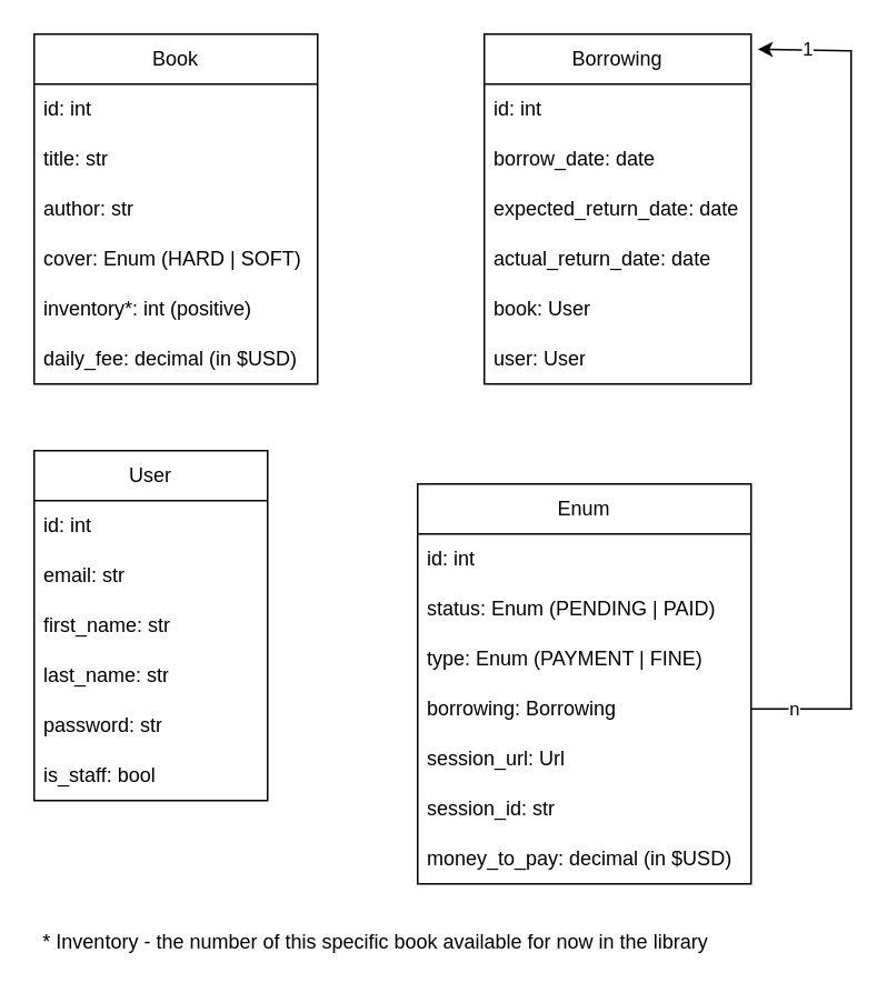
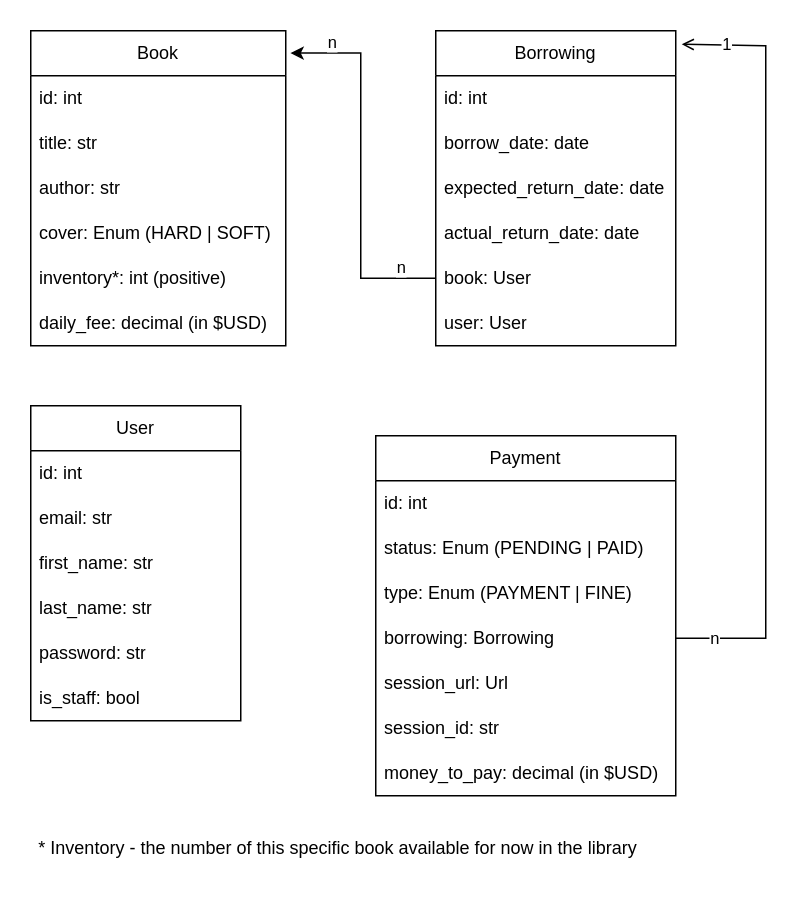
  <mxCell id="0" />
  <mxCell id="1" parent="0" />
  <mxCell id="2" value="Book" style="swimlane;fontStyle=0;childLayout=stackLayout;horizontal=1;startSize=30;horizontalStack=0;resizeParent=1;resizeParentMax=0;resizeLast=0;collapsible=1;marginBottom=0;whiteSpace=wrap;html=1;" parent="1" vertex="1"><mxGeometry x="20" y="20" width="170" height="210" as="geometry" /></mxCell>
  <mxCell id="3" value="id: int" style="text;strokeColor=none;fillColor=none;align=left;verticalAlign=middle;spacingLeft=4;spacingRight=4;overflow=hidden;points=[[0,0.5],[1,0.5]];portConstraint=eastwest;rotatable=0;whiteSpace=wrap;html=1;" parent="2" vertex="1"><mxGeometry y="30" width="170" height="30" as="geometry" /></mxCell>
  <mxCell id="4" value="title: str" style="text;strokeColor=none;fillColor=none;align=left;verticalAlign=middle;spacingLeft=4;spacingRight=4;overflow=hidden;points=[[0,0.5],[1,0.5]];portConstraint=eastwest;rotatable=0;whiteSpace=wrap;html=1;" parent="2" vertex="1"><mxGeometry y="60" width="170" height="30" as="geometry" /></mxCell>
  <mxCell id="5" value="author: str" style="text;strokeColor=none;fillColor=none;align=left;verticalAlign=middle;spacingLeft=4;spacingRight=4;overflow=hidden;points=[[0,0.5],[1,0.5]];portConstraint=eastwest;rotatable=0;whiteSpace=wrap;html=1;" parent="2" vertex="1"><mxGeometry y="90" width="170" height="30" as="geometry" /></mxCell>
  <mxCell id="6" value="cover: Enum (HARD | SOFT)" style="text;strokeColor=none;fillColor=none;align=left;verticalAlign=middle;spacingLeft=4;spacingRight=4;overflow=hidden;points=[[0,0.5],[1,0.5]];portConstraint=eastwest;rotatable=0;whiteSpace=wrap;html=1;" parent="2" vertex="1"><mxGeometry y="120" width="170" height="30" as="geometry" /></mxCell>
  <mxCell id="7" value="inventory*: int (positive)" style="text;strokeColor=none;fillColor=none;align=left;verticalAlign=middle;spacingLeft=4;spacingRight=4;overflow=hidden;points=[[0,0.5],[1,0.5]];portConstraint=eastwest;rotatable=0;whiteSpace=wrap;html=1;" parent="2" vertex="1"><mxGeometry y="150" width="170" height="30" as="geometry" /></mxCell>
  <mxCell id="8" value="daily_fee: decimal (in $USD)" style="text;strokeColor=none;fillColor=none;align=left;verticalAlign=middle;spacingLeft=4;spacingRight=4;overflow=hidden;points=[[0,0.5],[1,0.5]];portConstraint=eastwest;rotatable=0;whiteSpace=wrap;html=1;" parent="2" vertex="1"><mxGeometry y="180" width="170" height="30" as="geometry" /></mxCell>
  <mxCell id="9" value="&lt;div style=&quot;text-align: justify;&quot;&gt;&lt;span style=&quot;background-color: transparent; font-family: Arial, sans-serif; white-space-collapse: preserve;&quot;&gt;* Inventory - the number of this specific book available for now in the library&lt;/span&gt;&lt;/div&gt;" style="text;html=1;align=center;verticalAlign=middle;whiteSpace=wrap;rounded=0;" parent="1" vertex="1"><mxGeometry x="20" y="550" width="410" height="30" as="geometry" /></mxCell>
  <mxCell id="10" value="User" style="swimlane;fontStyle=0;childLayout=stackLayout;horizontal=1;startSize=30;horizontalStack=0;resizeParent=1;resizeParentMax=0;resizeLast=0;collapsible=1;marginBottom=0;whiteSpace=wrap;html=1;" parent="1" vertex="1"><mxGeometry x="20" y="270" width="140" height="210" as="geometry" /></mxCell>
  <mxCell id="11" value="id: int" style="text;strokeColor=none;fillColor=none;align=left;verticalAlign=middle;spacingLeft=4;spacingRight=4;overflow=hidden;points=[[0,0.5],[1,0.5]];portConstraint=eastwest;rotatable=0;whiteSpace=wrap;html=1;" parent="10" vertex="1"><mxGeometry y="30" width="140" height="30" as="geometry" /></mxCell>
  <mxCell id="12" value="email: str" style="text;strokeColor=none;fillColor=none;align=left;verticalAlign=middle;spacingLeft=4;spacingRight=4;overflow=hidden;points=[[0,0.5],[1,0.5]];portConstraint=eastwest;rotatable=0;whiteSpace=wrap;html=1;" parent="10" vertex="1"><mxGeometry y="60" width="140" height="30" as="geometry" /></mxCell>
  <mxCell id="13" value="first_name: str" style="text;strokeColor=none;fillColor=none;align=left;verticalAlign=middle;spacingLeft=4;spacingRight=4;overflow=hidden;points=[[0,0.5],[1,0.5]];portConstraint=eastwest;rotatable=0;whiteSpace=wrap;html=1;" parent="10" vertex="1"><mxGeometry y="90" width="140" height="30" as="geometry" /></mxCell>
  <mxCell id="14" value="last_name: str" style="text;strokeColor=none;fillColor=none;align=left;verticalAlign=middle;spacingLeft=4;spacingRight=4;overflow=hidden;points=[[0,0.5],[1,0.5]];portConstraint=eastwest;rotatable=0;whiteSpace=wrap;html=1;" parent="10" vertex="1"><mxGeometry y="120" width="140" height="30" as="geometry" /></mxCell>
  <mxCell id="15" value="password: str" style="text;strokeColor=none;fillColor=none;align=left;verticalAlign=middle;spacingLeft=4;spacingRight=4;overflow=hidden;points=[[0,0.5],[1,0.5]];portConstraint=eastwest;rotatable=0;whiteSpace=wrap;html=1;" parent="10" vertex="1"><mxGeometry y="150" width="140" height="30" as="geometry" /></mxCell>
  <mxCell id="16" value="is_staff: bool" style="text;strokeColor=none;fillColor=none;align=left;verticalAlign=middle;spacingLeft=4;spacingRight=4;overflow=hidden;points=[[0,0.5],[1,0.5]];portConstraint=eastwest;rotatable=0;whiteSpace=wrap;html=1;" parent="10" vertex="1"><mxGeometry y="180" width="140" height="30" as="geometry" /></mxCell>
  <mxCell id="17" value="Borrowing" style="swimlane;fontStyle=0;childLayout=stackLayout;horizontal=1;startSize=30;horizontalStack=0;resizeParent=1;resizeParentMax=0;resizeLast=0;collapsible=1;marginBottom=0;whiteSpace=wrap;html=1;" parent="1" vertex="1"><mxGeometry x="290" y="20" width="160" height="210" as="geometry" /></mxCell>
  <mxCell id="18" value="id: int" style="text;strokeColor=none;fillColor=none;align=left;verticalAlign=middle;spacingLeft=4;spacingRight=4;overflow=hidden;points=[[0,0.5],[1,0.5]];portConstraint=eastwest;rotatable=0;whiteSpace=wrap;html=1;" parent="17" vertex="1"><mxGeometry y="30" width="160" height="30" as="geometry" /></mxCell>
  <mxCell id="19" value="borrow_date: date" style="text;strokeColor=none;fillColor=none;align=left;verticalAlign=middle;spacingLeft=4;spacingRight=4;overflow=hidden;points=[[0,0.5],[1,0.5]];portConstraint=eastwest;rotatable=0;whiteSpace=wrap;html=1;" parent="17" vertex="1"><mxGeometry y="60" width="160" height="30" as="geometry" /></mxCell>
  <mxCell id="20" value="expected_return_date: date" style="text;strokeColor=none;fillColor=none;align=left;verticalAlign=middle;spacingLeft=4;spacingRight=4;overflow=hidden;points=[[0,0.5],[1,0.5]];portConstraint=eastwest;rotatable=0;whiteSpace=wrap;html=1;" parent="17" vertex="1"><mxGeometry y="90" width="160" height="30" as="geometry" /></mxCell>
  <mxCell id="21" value="actual_return_date: date" style="text;strokeColor=none;fillColor=none;align=left;verticalAlign=middle;spacingLeft=4;spacingRight=4;overflow=hidden;points=[[0,0.5],[1,0.5]];portConstraint=eastwest;rotatable=0;whiteSpace=wrap;html=1;" parent="17" vertex="1"><mxGeometry y="120" width="160" height="30" as="geometry" /></mxCell>
  <mxCell id="22" value="book: User" style="text;strokeColor=none;fillColor=none;align=left;verticalAlign=middle;spacingLeft=4;spacingRight=4;overflow=hidden;points=[[0,0.5],[1,0.5]];portConstraint=eastwest;rotatable=0;whiteSpace=wrap;html=1;" parent="17" vertex="1"><mxGeometry y="150" width="160" height="30" as="geometry" /></mxCell>
  <mxCell id="23" value="user: User" style="text;strokeColor=none;fillColor=none;align=left;verticalAlign=middle;spacingLeft=4;spacingRight=4;overflow=hidden;points=[[0,0.5],[1,0.5]];portConstraint=eastwest;rotatable=0;whiteSpace=wrap;html=1;" parent="17" vertex="1"><mxGeometry y="180" width="160" height="30" as="geometry" /></mxCell>
- <mxCell id="27" value="Enum" style="swimlane;fontStyle=0;childLayout=stackLayout;horizontal=1;startSize=30;horizontalStack=0;resizeParent=1;resizeParentMax=0;resizeLast=0;collapsible=1;marginBottom=0;whiteSpace=wrap;html=1;" parent="1" vertex="1"><mxGeometry x="250" y="290" width="200" height="240" as="geometry" /></mxCell>
+ <mxCell id="24" style="edgeStyle=orthogonalEdgeStyle;rounded=0;orthogonalLoop=1;jettySize=auto;html=1;exitX=0;exitY=0.5;exitDx=0;exitDy=0;entryX=1.018;entryY=0.071;entryDx=0;entryDy=0;entryPerimeter=0;" parent="1" source="22" target="2" edge="1"><mxGeometry relative="1" as="geometry" /></mxCell>
+ <mxCell id="25" value="n" style="edgeLabel;html=1;align=center;verticalAlign=middle;resizable=0;points=[];" parent="24" vertex="1" connectable="0"><mxGeometry x="0.782" relative="1" as="geometry"><mxPoint y="-7" as="offset" /></mxGeometry></mxCell>
+ <mxCell id="26" value="n" style="edgeLabel;html=1;align=center;verticalAlign=middle;resizable=0;points=[];" parent="24" vertex="1" connectable="0"><mxGeometry x="-0.806" y="2" relative="1" as="geometry"><mxPoint y="-10" as="offset" /></mxGeometry></mxCell>
+ <mxCell id="27" value="Payment" style="swimlane;fontStyle=0;childLayout=stackLayout;horizontal=1;startSize=30;horizontalStack=0;resizeParent=1;resizeParentMax=0;resizeLast=0;collapsible=1;marginBottom=0;whiteSpace=wrap;html=1;" parent="1" vertex="1"><mxGeometry x="250" y="290" width="200" height="240" as="geometry" /></mxCell>
  <mxCell id="28" value="id: int" style="text;strokeColor=none;fillColor=none;align=left;verticalAlign=middle;spacingLeft=4;spacingRight=4;overflow=hidden;points=[[0,0.5],[1,0.5]];portConstraint=eastwest;rotatable=0;whiteSpace=wrap;html=1;" parent="27" vertex="1"><mxGeometry y="30" width="200" height="30" as="geometry" /></mxCell>
  <mxCell id="29" value="status: Enum (PENDING | PAID)" style="text;strokeColor=none;fillColor=none;align=left;verticalAlign=middle;spacingLeft=4;spacingRight=4;overflow=hidden;points=[[0,0.5],[1,0.5]];portConstraint=eastwest;rotatable=0;whiteSpace=wrap;html=1;" parent="27" vertex="1"><mxGeometry y="60" width="200" height="30" as="geometry" /></mxCell>
  <mxCell id="30" value="type: Enum (PAYMENT | FINE)" style="text;strokeColor=none;fillColor=none;align=left;verticalAlign=middle;spacingLeft=4;spacingRight=4;overflow=hidden;points=[[0,0.5],[1,0.5]];portConstraint=eastwest;rotatable=0;whiteSpace=wrap;html=1;" parent="27" vertex="1"><mxGeometry y="90" width="200" height="30" as="geometry" /></mxCell>
  <mxCell id="31" value="borrowing: Borrowing" style="text;strokeColor=none;fillColor=none;align=left;verticalAlign=middle;spacingLeft=4;spacingRight=4;overflow=hidden;points=[[0,0.5],[1,0.5]];portConstraint=eastwest;rotatable=0;whiteSpace=wrap;html=1;" parent="27" vertex="1"><mxGeometry y="120" width="200" height="30" as="geometry" /></mxCell>
  <mxCell id="32" value="session_url: Url" style="text;strokeColor=none;fillColor=none;align=left;verticalAlign=middle;spacingLeft=4;spacingRight=4;overflow=hidden;points=[[0,0.5],[1,0.5]];portConstraint=eastwest;rotatable=0;whiteSpace=wrap;html=1;" parent="27" vertex="1"><mxGeometry y="150" width="200" height="30" as="geometry" /></mxCell>
  <mxCell id="33" value="session_id: str" style="text;strokeColor=none;fillColor=none;align=left;verticalAlign=middle;spacingLeft=4;spacingRight=4;overflow=hidden;points=[[0,0.5],[1,0.5]];portConstraint=eastwest;rotatable=0;whiteSpace=wrap;html=1;" parent="27" vertex="1"><mxGeometry y="180" width="200" height="30" as="geometry" /></mxCell>
  <mxCell id="34" value="money_to_pay: decimal (in $USD)" style="text;strokeColor=none;fillColor=none;align=left;verticalAlign=middle;spacingLeft=4;spacingRight=4;overflow=hidden;points=[[0,0.5],[1,0.5]];portConstraint=eastwest;rotatable=0;whiteSpace=wrap;html=1;" parent="27" vertex="1"><mxGeometry y="210" width="200" height="30" as="geometry" /></mxCell>
- <mxCell id="35" style="edgeStyle=orthogonalEdgeStyle;rounded=0;orthogonalLoop=1;jettySize=auto;html=1;exitX=1;exitY=0.5;exitDx=0;exitDy=0;entryX=1.025;entryY=0.043;entryDx=0;entryDy=0;entryPerimeter=0;" parent="1" source="31" target="17" edge="1"><mxGeometry relative="1" as="geometry"><mxPoint x="580" y="30" as="targetPoint" /><Array as="points"><mxPoint x="510" y="425" /><mxPoint x="510" y="30" /></Array></mxGeometry></mxCell>
+ <mxCell id="35" style="edgeStyle=orthogonalEdgeStyle;rounded=0;orthogonalLoop=1;jettySize=auto;html=1;exitX=1;exitY=0.5;exitDx=0;exitDy=0;entryX=1.025;entryY=0.043;entryDx=0;entryDy=0;entryPerimeter=0;endArrow=open;" parent="1" source="31" target="17" edge="1"><mxGeometry relative="1" as="geometry"><mxPoint x="580" y="30" as="targetPoint" /><Array as="points"><mxPoint x="510" y="425" /><mxPoint x="510" y="30" /></Array></mxGeometry></mxCell>
  <mxCell id="36" value="1" style="edgeLabel;html=1;align=center;verticalAlign=middle;resizable=0;points=[];" parent="35" vertex="1" connectable="0"><mxGeometry x="0.888" y="-1" relative="1" as="geometry"><mxPoint as="offset" /></mxGeometry></mxCell>
  <mxCell id="37" value="n" style="edgeLabel;html=1;align=center;verticalAlign=middle;resizable=0;points=[];" parent="35" vertex="1" connectable="0"><mxGeometry x="-0.902" y="1" relative="1" as="geometry"><mxPoint as="offset" /></mxGeometry></mxCell>
